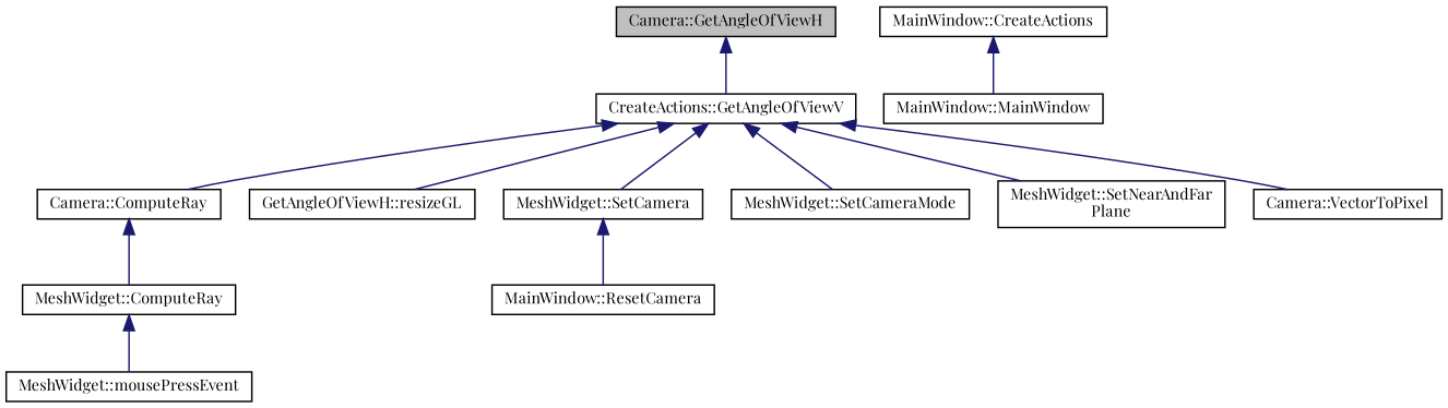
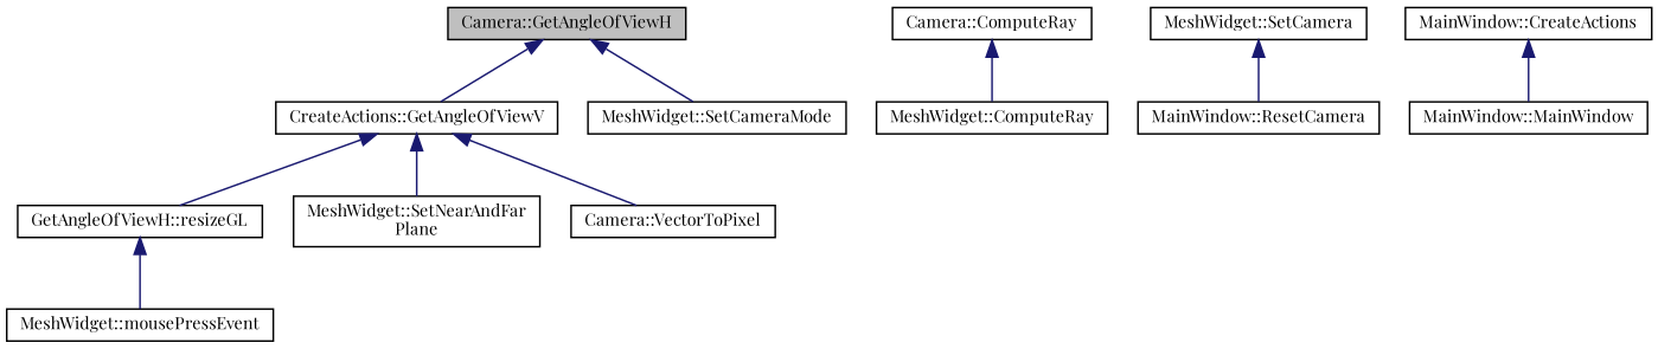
  digraph {
    fontname="Playfair Display"
    rankdir=TB
    node [color=black fillcolor=white fontname="Playfair Display" fontsize=10 shape=record style=filled]
    edge [color=midnightblue dir=back fontname="Playfair Display" fontsize=10 labelfontname=Helvetica labelfontsize=10 style=solid]
    n1 [fillcolor=grey75 fontcolor=black height=0.2 label="Camera::GetAngleOfViewH" width=0.4]
    n2 [height=0.2 label="CreateActions::GetAngleOfViewV" width=0.4]
    n3 [height=0.2 label="Camera::ComputeRay" width=0.4]
    n4 [height=0.2 label="GetAngleOfViewH::resizeGL" width=0.4]
    n5 [height=0.2 label="MeshWidget::SetCamera" width=0.4]
    n6 [height=0.2 label="MeshWidget::SetCameraMode" width=0.4]
    n7 [height=0.2 label="MeshWidget::SetNearAndFar\lPlane" width=0.4]
    n8 [height=0.2 label="Camera::VectorToPixel" width=0.4]
    n9 [height=0.2 label="MeshWidget::ComputeRay" width=0.4]
    n10 [height=0.2 label="MainWindow::ResetCamera" width=0.4]
    n11 [height=0.2 label="MeshWidget::mousePressEvent" width=0.4]
    n12 [height=0.2 label="MainWindow::MainWindow" width=0.4]
    n13 [height=0.2 label="MainWindow::CreateActions" width=0.4]
    n1 -> n2
-   n2 -> n3
    n2 -> n4
-   n2 -> n5
-   n2 -> n6
+   n1 -> n6
    n2 -> n7
    n2 -> n8
    n3 -> n9
    n5 -> n10
-   n9 -> n11
+   n4 -> n11
    n13 -> n12
  }
